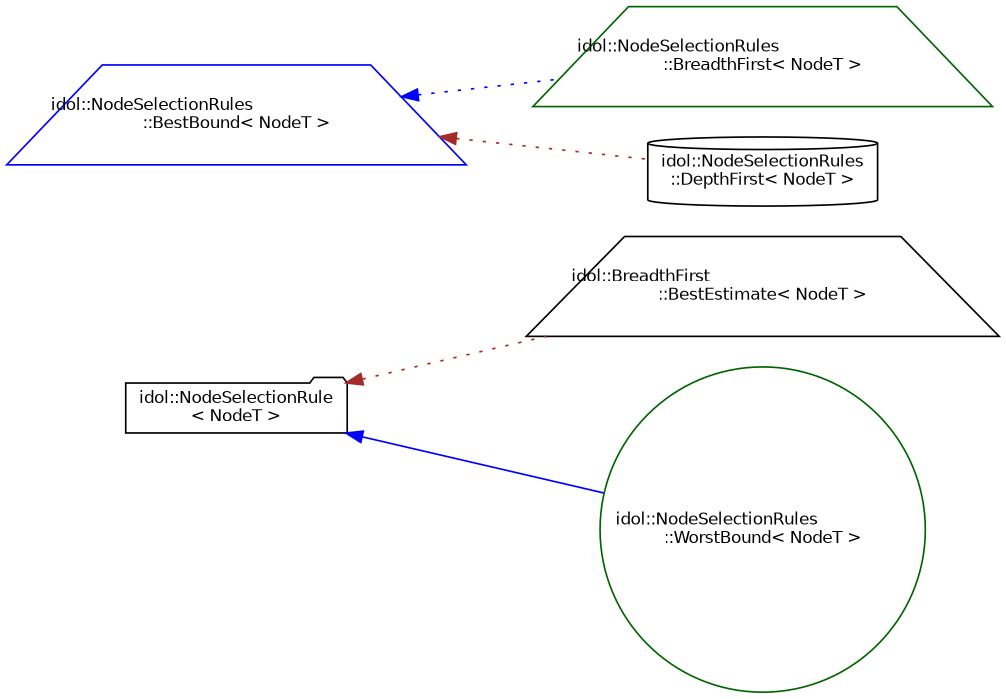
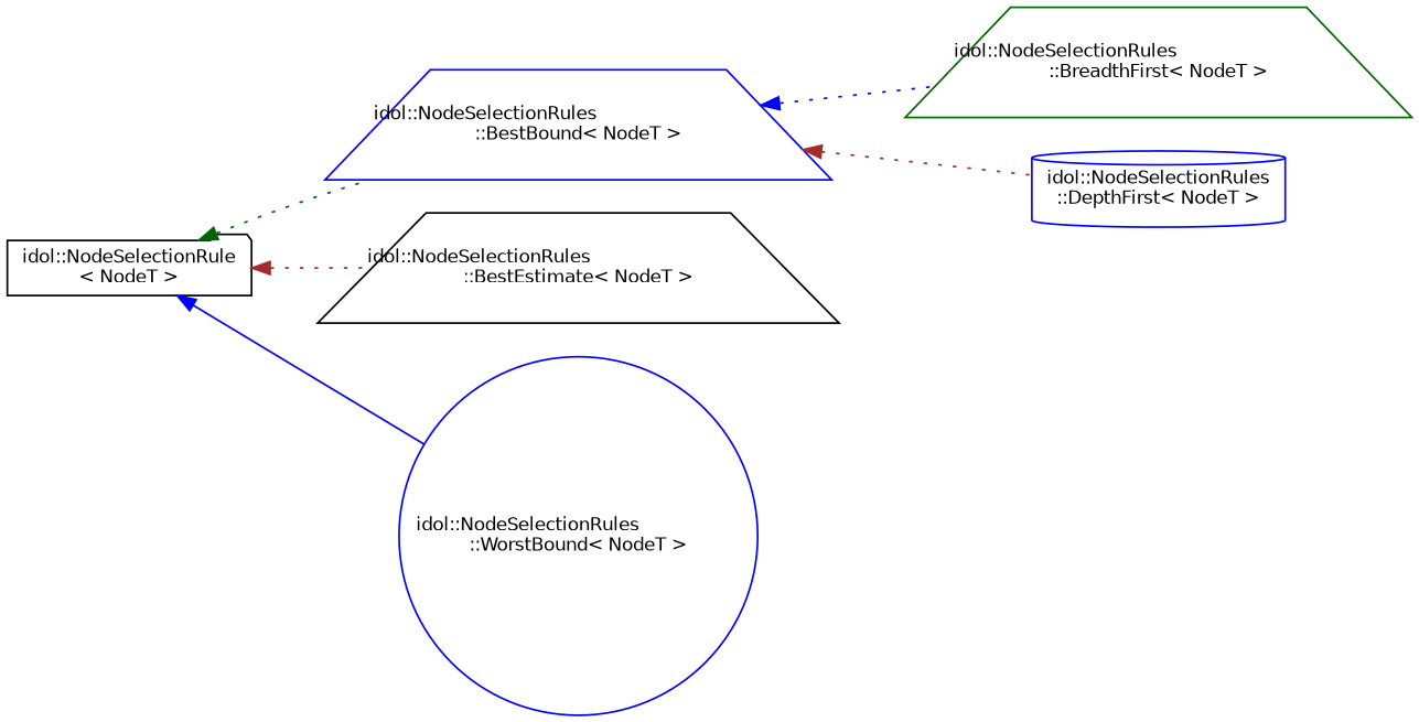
  digraph {
    rankdir=LR
    node [color=black fillcolor=white fontname=Helvetica fontsize=10 shape=trapezium style=filled]
    edge [color=brown dir=back fontname=Helvetica fontsize=10 labelfontname=Helvetica labelfontsize=10 style=dotted]
    n1 [height=0.2 label="idol::NodeSelectionRule\l\< NodeT \>" shape=folder width=0.4]
    n2 [color=blue height=0.2 label="idol::NodeSelectionRules\l::BestBound\< NodeT \>" width=0.4]
-   n3 [height=0.2 label="idol::BreadthFirst\l::BestEstimate\< NodeT \>" width=0.4]
-   n4 [color=darkgreen height=0.2 label="idol::NodeSelectionRules\l::WorstBound\< NodeT \>" shape=circle width=0.4]
+   n3 [height=0.2 label="idol::NodeSelectionRules\l::BestEstimate\< NodeT \>" width=0.4]
+   n4 [color=blue height=0.2 label="idol::NodeSelectionRules\l::WorstBound\< NodeT \>" shape=circle width=0.4]
    n5 [color=darkgreen height=0.2 label="idol::NodeSelectionRules\l::BreadthFirst\< NodeT \>" width=0.4]
-   n6 [height=0.2 label="idol::NodeSelectionRules\l::DepthFirst\< NodeT \>" shape=cylinder width=0.4]
+   n6 [color=blue height=0.2 label="idol::NodeSelectionRules\l::DepthFirst\< NodeT \>" shape=cylinder width=0.4]
+   n1 -> n2 [color=darkgreen]
    n1 -> n3
    n1 -> n4 [color=blue style=solid]
    n2 -> n5 [color=blue]
    n2 -> n6
  }
